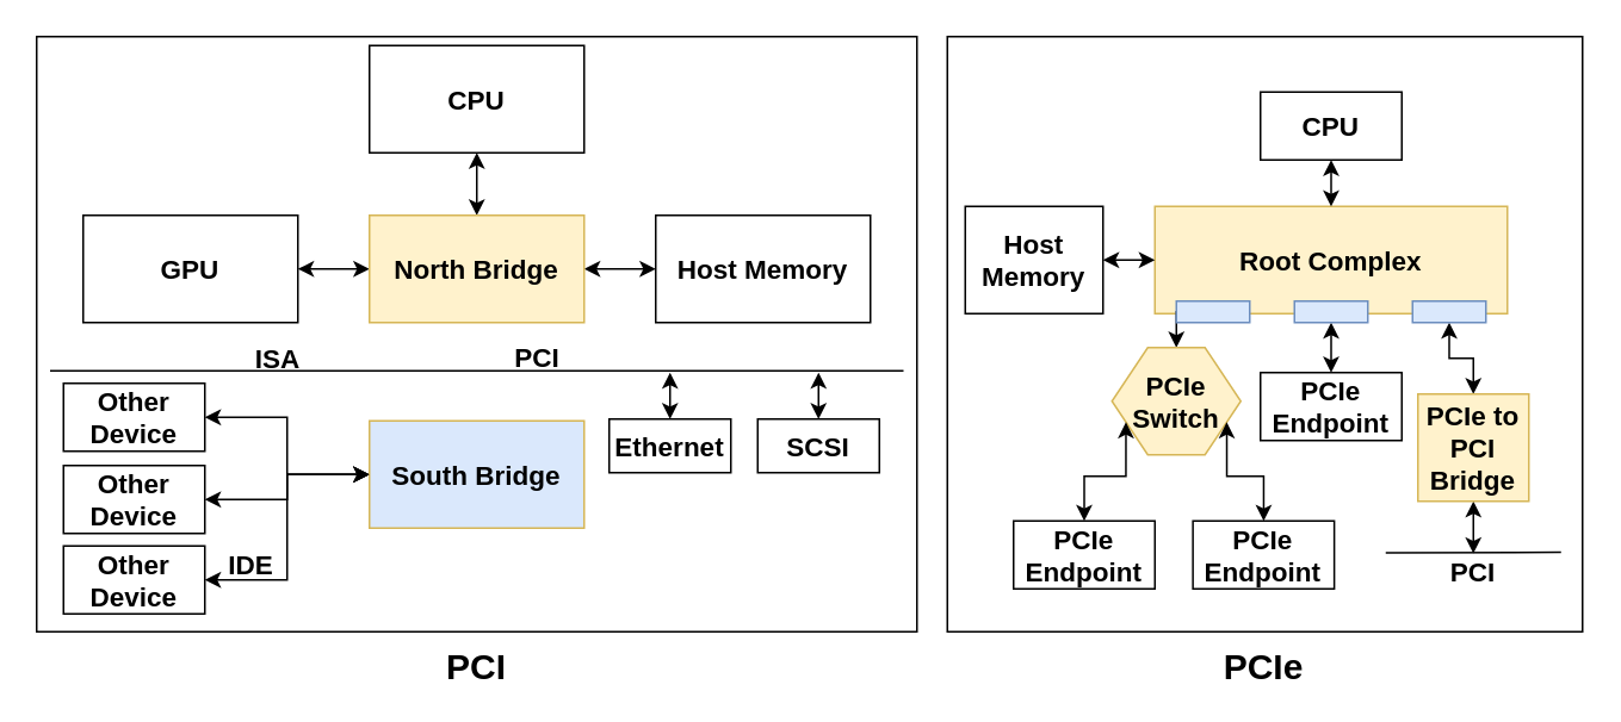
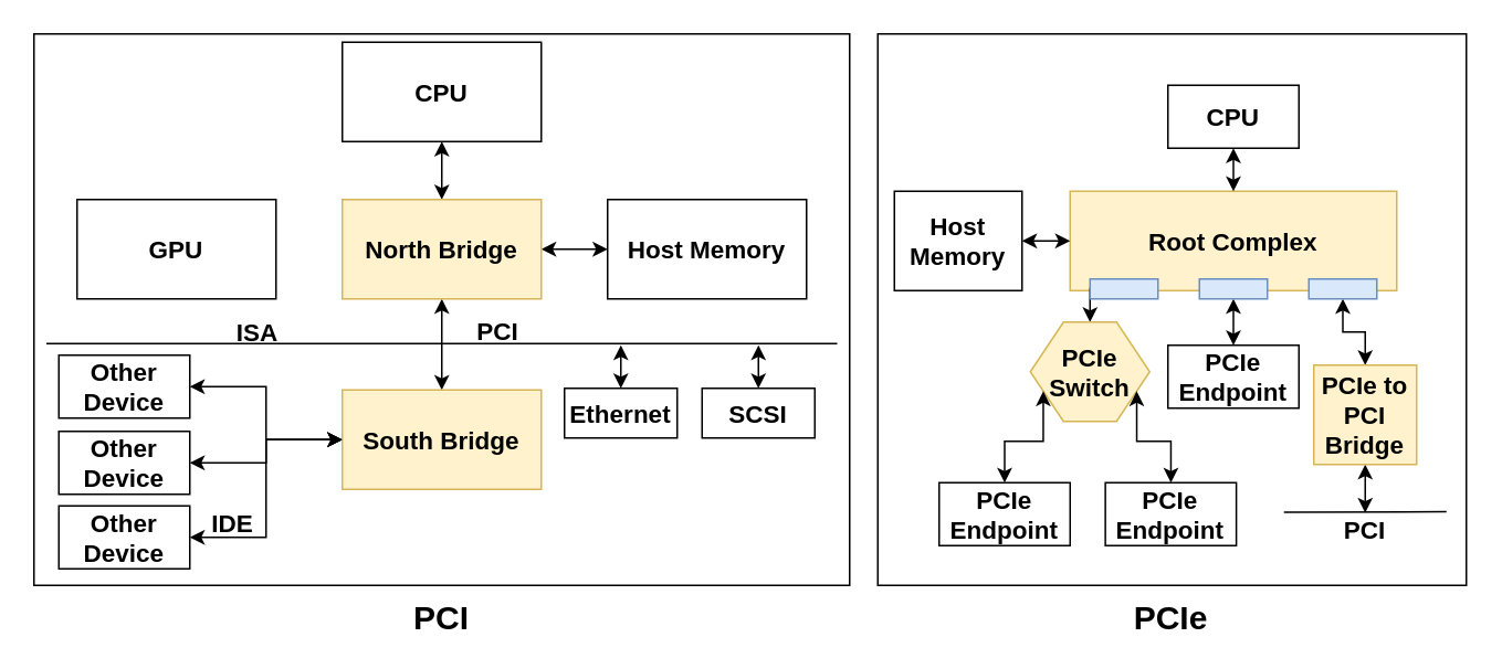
  <mxCell id="0" />
  <mxCell id="1" parent="0" />
  <mxCell id="2" value="" style="rounded=0;whiteSpace=wrap;html=1;" vertex="1" parent="1"><mxGeometry x="529" y="20" width="355" height="333" as="geometry" /></mxCell>
  <mxCell id="3" value="" style="rounded=0;whiteSpace=wrap;html=1;" vertex="1" parent="1"><mxGeometry x="20" y="20" width="492" height="333" as="geometry" /></mxCell>
  <mxCell id="4" style="edgeStyle=orthogonalEdgeStyle;rounded=0;orthogonalLoop=1;jettySize=auto;html=1;entryX=0.5;entryY=0;entryDx=0;entryDy=0;startArrow=classic;startFill=1;" edge="1" parent="1" source="5" target="8"><mxGeometry relative="1" as="geometry" /></mxCell>
  <mxCell id="5" value="&lt;font style=&quot;font-size: 15px&quot;&gt;&lt;b&gt;CPU&lt;/b&gt;&lt;/font&gt;" style="rounded=0;whiteSpace=wrap;html=1;" vertex="1" parent="1"><mxGeometry x="206" y="25" width="120" height="60" as="geometry" /></mxCell>
  <mxCell id="6" style="edgeStyle=orthogonalEdgeStyle;rounded=0;orthogonalLoop=1;jettySize=auto;html=1;entryX=0;entryY=0.5;entryDx=0;entryDy=0;startArrow=classic;startFill=1;" edge="1" parent="1" source="8" target="10"><mxGeometry relative="1" as="geometry" /></mxCell>
- <mxCell id="7" style="edgeStyle=orthogonalEdgeStyle;rounded=0;orthogonalLoop=1;jettySize=auto;html=1;entryX=1;entryY=0.5;entryDx=0;entryDy=0;startArrow=classic;startFill=1;" edge="1" parent="1" source="8" target="9"><mxGeometry relative="1" as="geometry" /></mxCell>
+ <mxCell id="7" style="edgeStyle=orthogonalEdgeStyle;rounded=0;orthogonalLoop=1;jettySize=auto;html=1;startArrow=classic;startFill=1;" edge="1" parent="1" source="8" target="13"><mxGeometry relative="1" as="geometry" /></mxCell>
  <mxCell id="8" value="&lt;font style=&quot;font-size: 15px&quot;&gt;&lt;b&gt;North Bridge&lt;/b&gt;&lt;/font&gt;" style="rounded=0;whiteSpace=wrap;html=1;fillColor=#fff2cc;strokeColor=#d6b656;" vertex="1" parent="1"><mxGeometry x="206" y="120" width="120" height="60" as="geometry" /></mxCell>
  <mxCell id="9" value="&lt;font style=&quot;font-size: 15px&quot;&gt;&lt;b&gt;GPU&lt;/b&gt;&lt;/font&gt;" style="rounded=0;whiteSpace=wrap;html=1;" vertex="1" parent="1"><mxGeometry x="46" y="120" width="120" height="60" as="geometry" /></mxCell>
  <mxCell id="10" value="&lt;font style=&quot;font-size: 15px&quot;&gt;&lt;b&gt;Host Memory&lt;/b&gt;&lt;/font&gt;" style="rounded=0;whiteSpace=wrap;html=1;" vertex="1" parent="1"><mxGeometry x="366" y="120" width="120" height="60" as="geometry" /></mxCell>
  <mxCell id="11" style="edgeStyle=orthogonalEdgeStyle;rounded=0;orthogonalLoop=1;jettySize=auto;html=1;entryX=1;entryY=0.5;entryDx=0;entryDy=0;startArrow=classic;startFill=1;" edge="1" parent="1" source="13" target="18"><mxGeometry relative="1" as="geometry" /></mxCell>
  <mxCell id="12" style="edgeStyle=orthogonalEdgeStyle;rounded=0;orthogonalLoop=1;jettySize=auto;html=1;entryX=1;entryY=0.5;entryDx=0;entryDy=0;startArrow=classic;startFill=1;" edge="1" parent="1" source="13" target="17"><mxGeometry relative="1" as="geometry" /></mxCell>
- <mxCell id="13" value="&lt;span style=&quot;font-size: 15px&quot;&gt;&lt;b&gt;South Bridge&lt;/b&gt;&lt;/span&gt;" style="rounded=0;whiteSpace=wrap;html=1;fillColor=#dae8fc;strokeColor=#d6b656;" vertex="1" parent="1"><mxGeometry x="206" y="235" width="120" height="60" as="geometry" /></mxCell>
+ <mxCell id="13" value="&lt;span style=&quot;font-size: 15px&quot;&gt;&lt;b&gt;South Bridge&lt;/b&gt;&lt;/span&gt;" style="rounded=0;whiteSpace=wrap;html=1;fillColor=#fff2cc;strokeColor=#d6b656;" vertex="1" parent="1"><mxGeometry x="206" y="235" width="120" height="60" as="geometry" /></mxCell>
  <mxCell id="14" style="edgeStyle=orthogonalEdgeStyle;rounded=0;orthogonalLoop=1;jettySize=auto;html=1;startArrow=classic;startFill=1;" edge="1" parent="1" source="15"><mxGeometry relative="1" as="geometry"><mxPoint x="374" y="208" as="targetPoint" /></mxGeometry></mxCell>
  <mxCell id="15" value="&lt;span style=&quot;font-size: 15px&quot;&gt;&lt;b&gt;Ethernet&lt;/b&gt;&lt;/span&gt;" style="rounded=0;whiteSpace=wrap;html=1;" vertex="1" parent="1"><mxGeometry x="340" y="234" width="68" height="30" as="geometry" /></mxCell>
  <mxCell id="16" value="" style="endArrow=none;html=1;" edge="1" parent="1"><mxGeometry width="50" height="50" relative="1" as="geometry"><mxPoint x="27.5" y="207" as="sourcePoint" /><mxPoint x="504.5" y="207" as="targetPoint" /></mxGeometry></mxCell>
  <mxCell id="17" value="&lt;b style=&quot;font-size: 15px&quot;&gt;Other Device&lt;/b&gt;" style="rounded=0;whiteSpace=wrap;html=1;" vertex="1" parent="1"><mxGeometry x="35" y="260" width="79" height="38" as="geometry" /></mxCell>
  <mxCell id="18" value="&lt;b style=&quot;font-size: 15px&quot;&gt;Other Device&lt;/b&gt;" style="rounded=0;whiteSpace=wrap;html=1;" vertex="1" parent="1"><mxGeometry x="35" y="305" width="79" height="38" as="geometry" /></mxCell>
  <mxCell id="19" style="edgeStyle=orthogonalEdgeStyle;rounded=0;orthogonalLoop=1;jettySize=auto;html=1;entryX=0;entryY=0.5;entryDx=0;entryDy=0;startArrow=classic;startFill=1;" edge="1" parent="1" source="20" target="13"><mxGeometry relative="1" as="geometry" /></mxCell>
  <mxCell id="20" value="&lt;span style=&quot;font-size: 15px&quot;&gt;&lt;b&gt;Other Device&lt;/b&gt;&lt;/span&gt;" style="rounded=0;whiteSpace=wrap;html=1;" vertex="1" parent="1"><mxGeometry x="35" y="214" width="79" height="38" as="geometry" /></mxCell>
  <mxCell id="21" value="&lt;b&gt;&lt;font style=&quot;font-size: 15px&quot;&gt;PCI&lt;/font&gt;&lt;/b&gt;" style="text;html=1;strokeColor=none;fillColor=none;align=center;verticalAlign=middle;whiteSpace=wrap;rounded=0;" vertex="1" parent="1"><mxGeometry x="280" y="189" width="40" height="20" as="geometry" /></mxCell>
  <mxCell id="22" value="&lt;b&gt;&lt;font style=&quot;font-size: 15px&quot;&gt;ISA&lt;/font&gt;&lt;/b&gt;" style="text;html=1;strokeColor=none;fillColor=none;align=center;verticalAlign=middle;whiteSpace=wrap;rounded=0;" vertex="1" parent="1"><mxGeometry x="135" y="190" width="40" height="20" as="geometry" /></mxCell>
  <mxCell id="23" value="&lt;b&gt;&lt;font style=&quot;font-size: 15px&quot;&gt;IDE&lt;/font&gt;&lt;/b&gt;" style="text;html=1;strokeColor=none;fillColor=none;align=center;verticalAlign=middle;whiteSpace=wrap;rounded=0;" vertex="1" parent="1"><mxGeometry x="120" y="305" width="40" height="20" as="geometry" /></mxCell>
  <mxCell id="24" style="edgeStyle=orthogonalEdgeStyle;rounded=0;orthogonalLoop=1;jettySize=auto;html=1;startArrow=classic;startFill=1;" edge="1" parent="1" source="25"><mxGeometry relative="1" as="geometry"><mxPoint x="457" y="208" as="targetPoint" /></mxGeometry></mxCell>
  <mxCell id="25" value="&lt;span style=&quot;font-size: 15px&quot;&gt;&lt;b&gt;SCSI&lt;/b&gt;&lt;/span&gt;" style="rounded=0;whiteSpace=wrap;html=1;" vertex="1" parent="1"><mxGeometry x="423" y="234" width="68" height="30" as="geometry" /></mxCell>
  <mxCell id="26" value="&lt;font style=&quot;font-size: 15px&quot;&gt;&lt;b&gt;Root Complex&lt;/b&gt;&lt;/font&gt;" style="rounded=0;whiteSpace=wrap;html=1;fillColor=#fff2cc;strokeColor=#d6b656;" vertex="1" parent="1"><mxGeometry x="645" y="115" width="197" height="60" as="geometry" /></mxCell>
  <mxCell id="27" style="edgeStyle=orthogonalEdgeStyle;rounded=0;orthogonalLoop=1;jettySize=auto;html=1;entryX=0.5;entryY=1;entryDx=0;entryDy=0;startArrow=classic;startFill=1;" edge="1" parent="1" source="28" target="29"><mxGeometry relative="1" as="geometry" /></mxCell>
  <mxCell id="28" value="&lt;font style=&quot;font-size: 15px&quot;&gt;&lt;b&gt;PCIe Switch&lt;/b&gt;&lt;/font&gt;" style="shape=hexagon;perimeter=hexagonPerimeter2;whiteSpace=wrap;html=1;fixedSize=1;fillColor=#fff2cc;strokeColor=#d6b656;" vertex="1" parent="1"><mxGeometry x="621" y="194" width="72" height="60" as="geometry" /></mxCell>
  <mxCell id="29" value="" style="rounded=0;whiteSpace=wrap;html=1;fillColor=#dae8fc;strokeColor=#6c8ebf;" vertex="1" parent="1"><mxGeometry x="657" y="168" width="41" height="12" as="geometry" /></mxCell>
  <mxCell id="30" style="edgeStyle=orthogonalEdgeStyle;rounded=0;orthogonalLoop=1;jettySize=auto;html=1;entryX=0.5;entryY=0;entryDx=0;entryDy=0;startArrow=classic;startFill=1;" edge="1" parent="1" source="31" target="38"><mxGeometry relative="1" as="geometry" /></mxCell>
  <mxCell id="31" value="" style="rounded=0;whiteSpace=wrap;html=1;fillColor=#dae8fc;strokeColor=#6c8ebf;" vertex="1" parent="1"><mxGeometry x="723" y="168" width="41" height="12" as="geometry" /></mxCell>
  <mxCell id="32" style="edgeStyle=orthogonalEdgeStyle;rounded=0;orthogonalLoop=1;jettySize=auto;html=1;entryX=0.5;entryY=0;entryDx=0;entryDy=0;startArrow=classic;startFill=1;" edge="1" parent="1" source="33" target="40"><mxGeometry relative="1" as="geometry" /></mxCell>
  <mxCell id="33" value="" style="rounded=0;whiteSpace=wrap;html=1;fillColor=#dae8fc;strokeColor=#6c8ebf;" vertex="1" parent="1"><mxGeometry x="789" y="168" width="41" height="12" as="geometry" /></mxCell>
  <mxCell id="34" style="edgeStyle=orthogonalEdgeStyle;rounded=0;orthogonalLoop=1;jettySize=auto;html=1;entryX=0;entryY=0.75;entryDx=0;entryDy=0;startArrow=classic;startFill=1;" edge="1" parent="1" source="35" target="28"><mxGeometry relative="1" as="geometry"><Array as="points"><mxPoint x="606" y="266" /></Array></mxGeometry></mxCell>
  <mxCell id="35" value="&lt;span style=&quot;font-size: 15px&quot;&gt;&lt;b&gt;PCIe Endpoint&lt;/b&gt;&lt;/span&gt;" style="rounded=0;whiteSpace=wrap;html=1;" vertex="1" parent="1"><mxGeometry x="566" y="291" width="79" height="38" as="geometry" /></mxCell>
  <mxCell id="36" style="edgeStyle=orthogonalEdgeStyle;rounded=0;orthogonalLoop=1;jettySize=auto;html=1;entryX=1;entryY=0.75;entryDx=0;entryDy=0;startArrow=classic;startFill=1;" edge="1" parent="1" source="37" target="28"><mxGeometry relative="1" as="geometry"><mxPoint x="694.415" y="274.441" as="targetPoint" /><Array as="points"><mxPoint x="706" y="266" /></Array></mxGeometry></mxCell>
  <mxCell id="37" value="&lt;span style=&quot;font-size: 15px&quot;&gt;&lt;b&gt;PCIe Endpoint&lt;/b&gt;&lt;/span&gt;" style="rounded=0;whiteSpace=wrap;html=1;" vertex="1" parent="1"><mxGeometry x="666.25" y="291" width="79" height="38" as="geometry" /></mxCell>
  <mxCell id="38" value="&lt;span style=&quot;font-size: 15px&quot;&gt;&lt;b&gt;PCIe Endpoint&lt;/b&gt;&lt;/span&gt;" style="rounded=0;whiteSpace=wrap;html=1;" vertex="1" parent="1"><mxGeometry x="704" y="208" width="79" height="38" as="geometry" /></mxCell>
  <mxCell id="39" style="edgeStyle=orthogonalEdgeStyle;rounded=0;orthogonalLoop=1;jettySize=auto;html=1;startArrow=classic;startFill=1;" edge="1" parent="1" source="40"><mxGeometry relative="1" as="geometry"><mxPoint x="823" y="309.19" as="targetPoint" /></mxGeometry></mxCell>
  <mxCell id="40" value="&lt;span style=&quot;font-size: 15px&quot;&gt;&lt;b&gt;PCIe to PCI Bridge&lt;/b&gt;&lt;/span&gt;" style="rounded=0;whiteSpace=wrap;html=1;fillColor=#fff2cc;strokeColor=#d6b656;" vertex="1" parent="1"><mxGeometry x="792" y="220" width="62" height="60" as="geometry" /></mxCell>
  <mxCell id="41" value="" style="endArrow=none;html=1;" edge="1" parent="1"><mxGeometry width="50" height="50" relative="1" as="geometry"><mxPoint x="774" y="308.83" as="sourcePoint" /><mxPoint x="872" y="308.52" as="targetPoint" /></mxGeometry></mxCell>
  <mxCell id="42" value="&lt;b&gt;&lt;font style=&quot;font-size: 15px&quot;&gt;PCI&lt;/font&gt;&lt;/b&gt;" style="text;html=1;strokeColor=none;fillColor=none;align=center;verticalAlign=middle;whiteSpace=wrap;rounded=0;" vertex="1" parent="1"><mxGeometry x="803" y="309" width="40" height="20" as="geometry" /></mxCell>
  <mxCell id="43" style="edgeStyle=orthogonalEdgeStyle;rounded=0;orthogonalLoop=1;jettySize=auto;html=1;entryX=0.5;entryY=0;entryDx=0;entryDy=0;startArrow=classic;startFill=1;" edge="1" parent="1" source="44" target="26"><mxGeometry relative="1" as="geometry" /></mxCell>
  <mxCell id="44" value="&lt;span style=&quot;font-size: 15px&quot;&gt;&lt;b&gt;CPU&lt;/b&gt;&lt;/span&gt;" style="rounded=0;whiteSpace=wrap;html=1;" vertex="1" parent="1"><mxGeometry x="704" y="51" width="79" height="38" as="geometry" /></mxCell>
  <mxCell id="45" style="edgeStyle=orthogonalEdgeStyle;rounded=0;orthogonalLoop=1;jettySize=auto;html=1;entryX=0;entryY=0.5;entryDx=0;entryDy=0;startArrow=classic;startFill=1;" edge="1" parent="1" source="46" target="26"><mxGeometry relative="1" as="geometry" /></mxCell>
  <mxCell id="46" value="&lt;font style=&quot;font-size: 15px&quot;&gt;&lt;b&gt;Host Memory&lt;/b&gt;&lt;/font&gt;" style="rounded=0;whiteSpace=wrap;html=1;" vertex="1" parent="1"><mxGeometry x="539" y="115" width="77" height="60" as="geometry" /></mxCell>
  <mxCell id="47" value="&lt;font style=&quot;font-size: 20px&quot;&gt;&lt;b&gt;PCI&lt;/b&gt;&lt;/font&gt;" style="text;html=1;strokeColor=none;fillColor=none;align=center;verticalAlign=middle;whiteSpace=wrap;rounded=0;" vertex="1" parent="1"><mxGeometry x="246" y="362" width="40" height="20" as="geometry" /></mxCell>
  <mxCell id="48" value="&lt;font style=&quot;font-size: 20px&quot;&gt;&lt;b&gt;PCIe&lt;/b&gt;&lt;/font&gt;" style="text;html=1;strokeColor=none;fillColor=none;align=center;verticalAlign=middle;whiteSpace=wrap;rounded=0;" vertex="1" parent="1"><mxGeometry x="685.75" y="362" width="40" height="20" as="geometry" /></mxCell>
